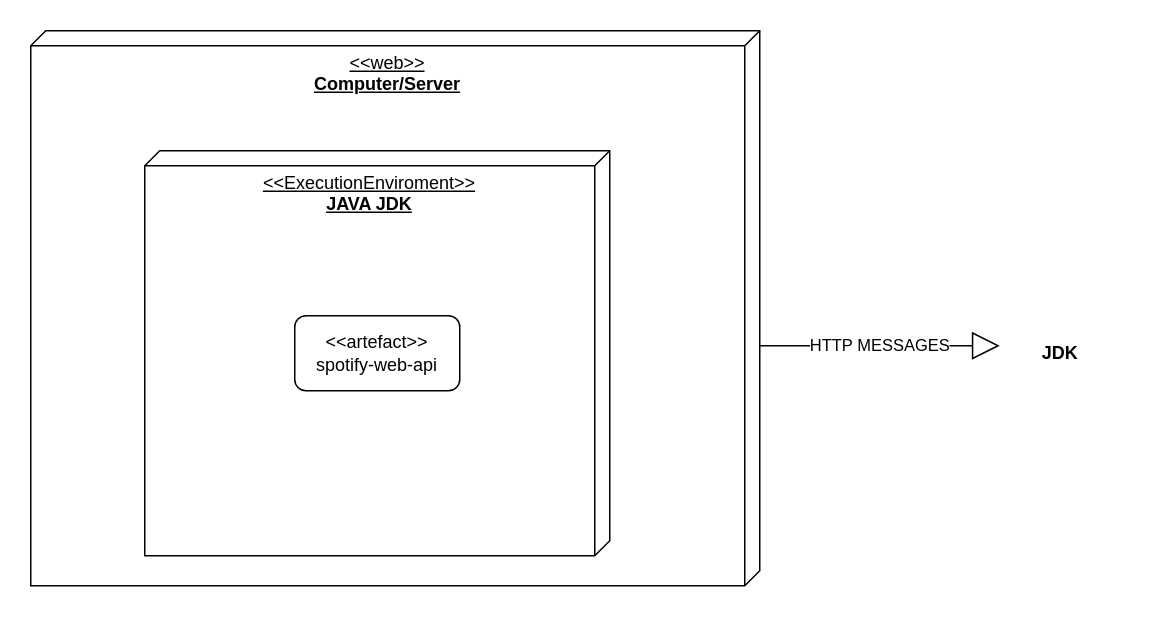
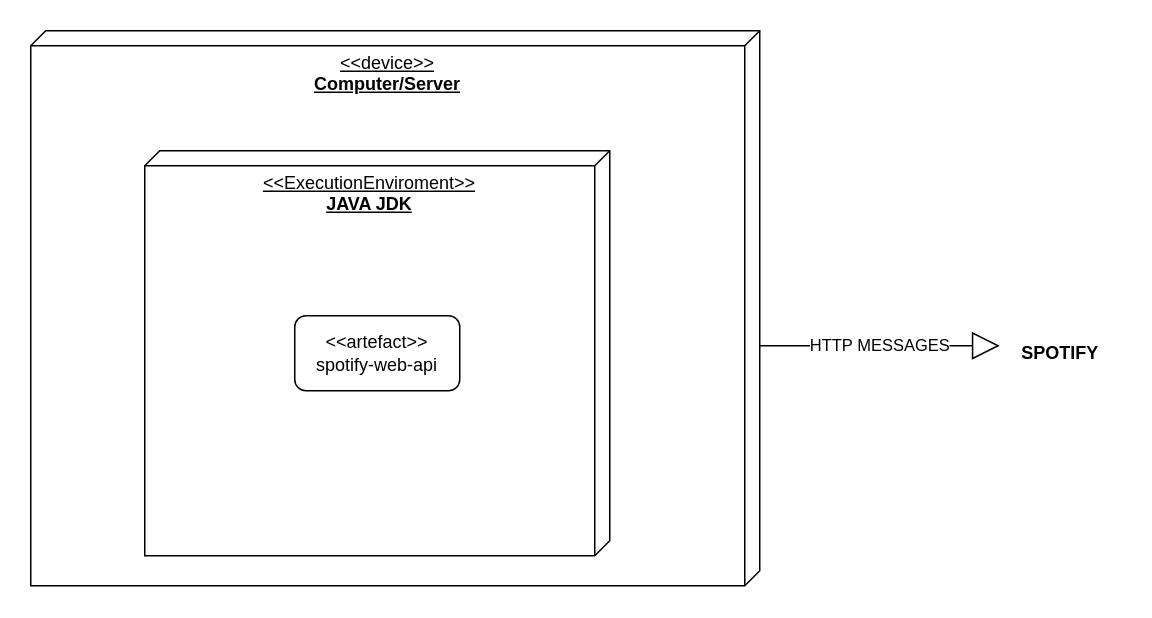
  <mxCell id="0" />
  <mxCell id="1" parent="0" />
- <mxCell id="2" value="&amp;lt;&amp;lt;web&amp;gt;&amp;gt;&lt;div&gt;&lt;b&gt;Computer/Server&lt;/b&gt;&lt;/div&gt;" style="verticalAlign=top;align=center;spacingTop=8;spacingLeft=2;spacingRight=12;shape=cube;size=10;direction=south;fontStyle=4;html=1;whiteSpace=wrap;" vertex="1" parent="1"><mxGeometry x="20" y="20" width="486" height="370" as="geometry" /></mxCell>
+ <mxCell id="2" value="&amp;lt;&amp;lt;device&amp;gt;&amp;gt;&lt;div&gt;&lt;b&gt;Computer/Server&lt;/b&gt;&lt;/div&gt;" style="verticalAlign=top;align=center;spacingTop=8;spacingLeft=2;spacingRight=12;shape=cube;size=10;direction=south;fontStyle=4;html=1;whiteSpace=wrap;" vertex="1" parent="1"><mxGeometry x="20" y="20" width="486" height="370" as="geometry" /></mxCell>
  <mxCell id="3" value="&amp;lt;&amp;lt;ExecutionEnviroment&amp;gt;&amp;gt;&lt;div&gt;&lt;b&gt;JAVA JDK&lt;/b&gt;&lt;br&gt;&lt;div&gt;&lt;br&gt;&lt;/div&gt;&lt;/div&gt;" style="verticalAlign=top;align=center;spacingTop=8;spacingLeft=2;spacingRight=12;shape=cube;size=10;direction=south;fontStyle=4;html=1;whiteSpace=wrap;" vertex="1" parent="1"><mxGeometry x="96" y="100" width="310" height="270" as="geometry" /></mxCell>
  <mxCell id="4" value="HTTP MESSAGES" style="endArrow=block;endSize=16;endFill=0;html=1;rounded=0;" edge="1" parent="1"><mxGeometry width="160" relative="1" as="geometry"><mxPoint x="506" y="230" as="sourcePoint" /><mxPoint x="666" y="230" as="targetPoint" /></mxGeometry></mxCell>
- <mxCell id="5" value="JDK" style="text;align=center;fontStyle=1;verticalAlign=middle;spacingLeft=3;spacingRight=3;strokeColor=none;rotatable=0;points=[[0,0.5],[1,0.5]];portConstraint=eastwest;html=1;" vertex="1" parent="1"><mxGeometry x="666" y="222" width="80" height="26" as="geometry" /></mxCell>
+ <mxCell id="5" value="SPOTIFY" style="text;align=center;fontStyle=1;verticalAlign=middle;spacingLeft=3;spacingRight=3;strokeColor=none;rotatable=0;points=[[0,0.5],[1,0.5]];portConstraint=eastwest;html=1;" vertex="1" parent="1"><mxGeometry x="666" y="222" width="80" height="26" as="geometry" /></mxCell>
  <mxCell id="6" value="&amp;lt;&amp;lt;artefact&amp;gt;&amp;gt;&lt;div&gt;spotify-web-api&lt;/div&gt;" style="html=1;whiteSpace=wrap;rounded=1;" vertex="1" parent="1"><mxGeometry x="196" y="210" width="110" height="50" as="geometry" /></mxCell>
